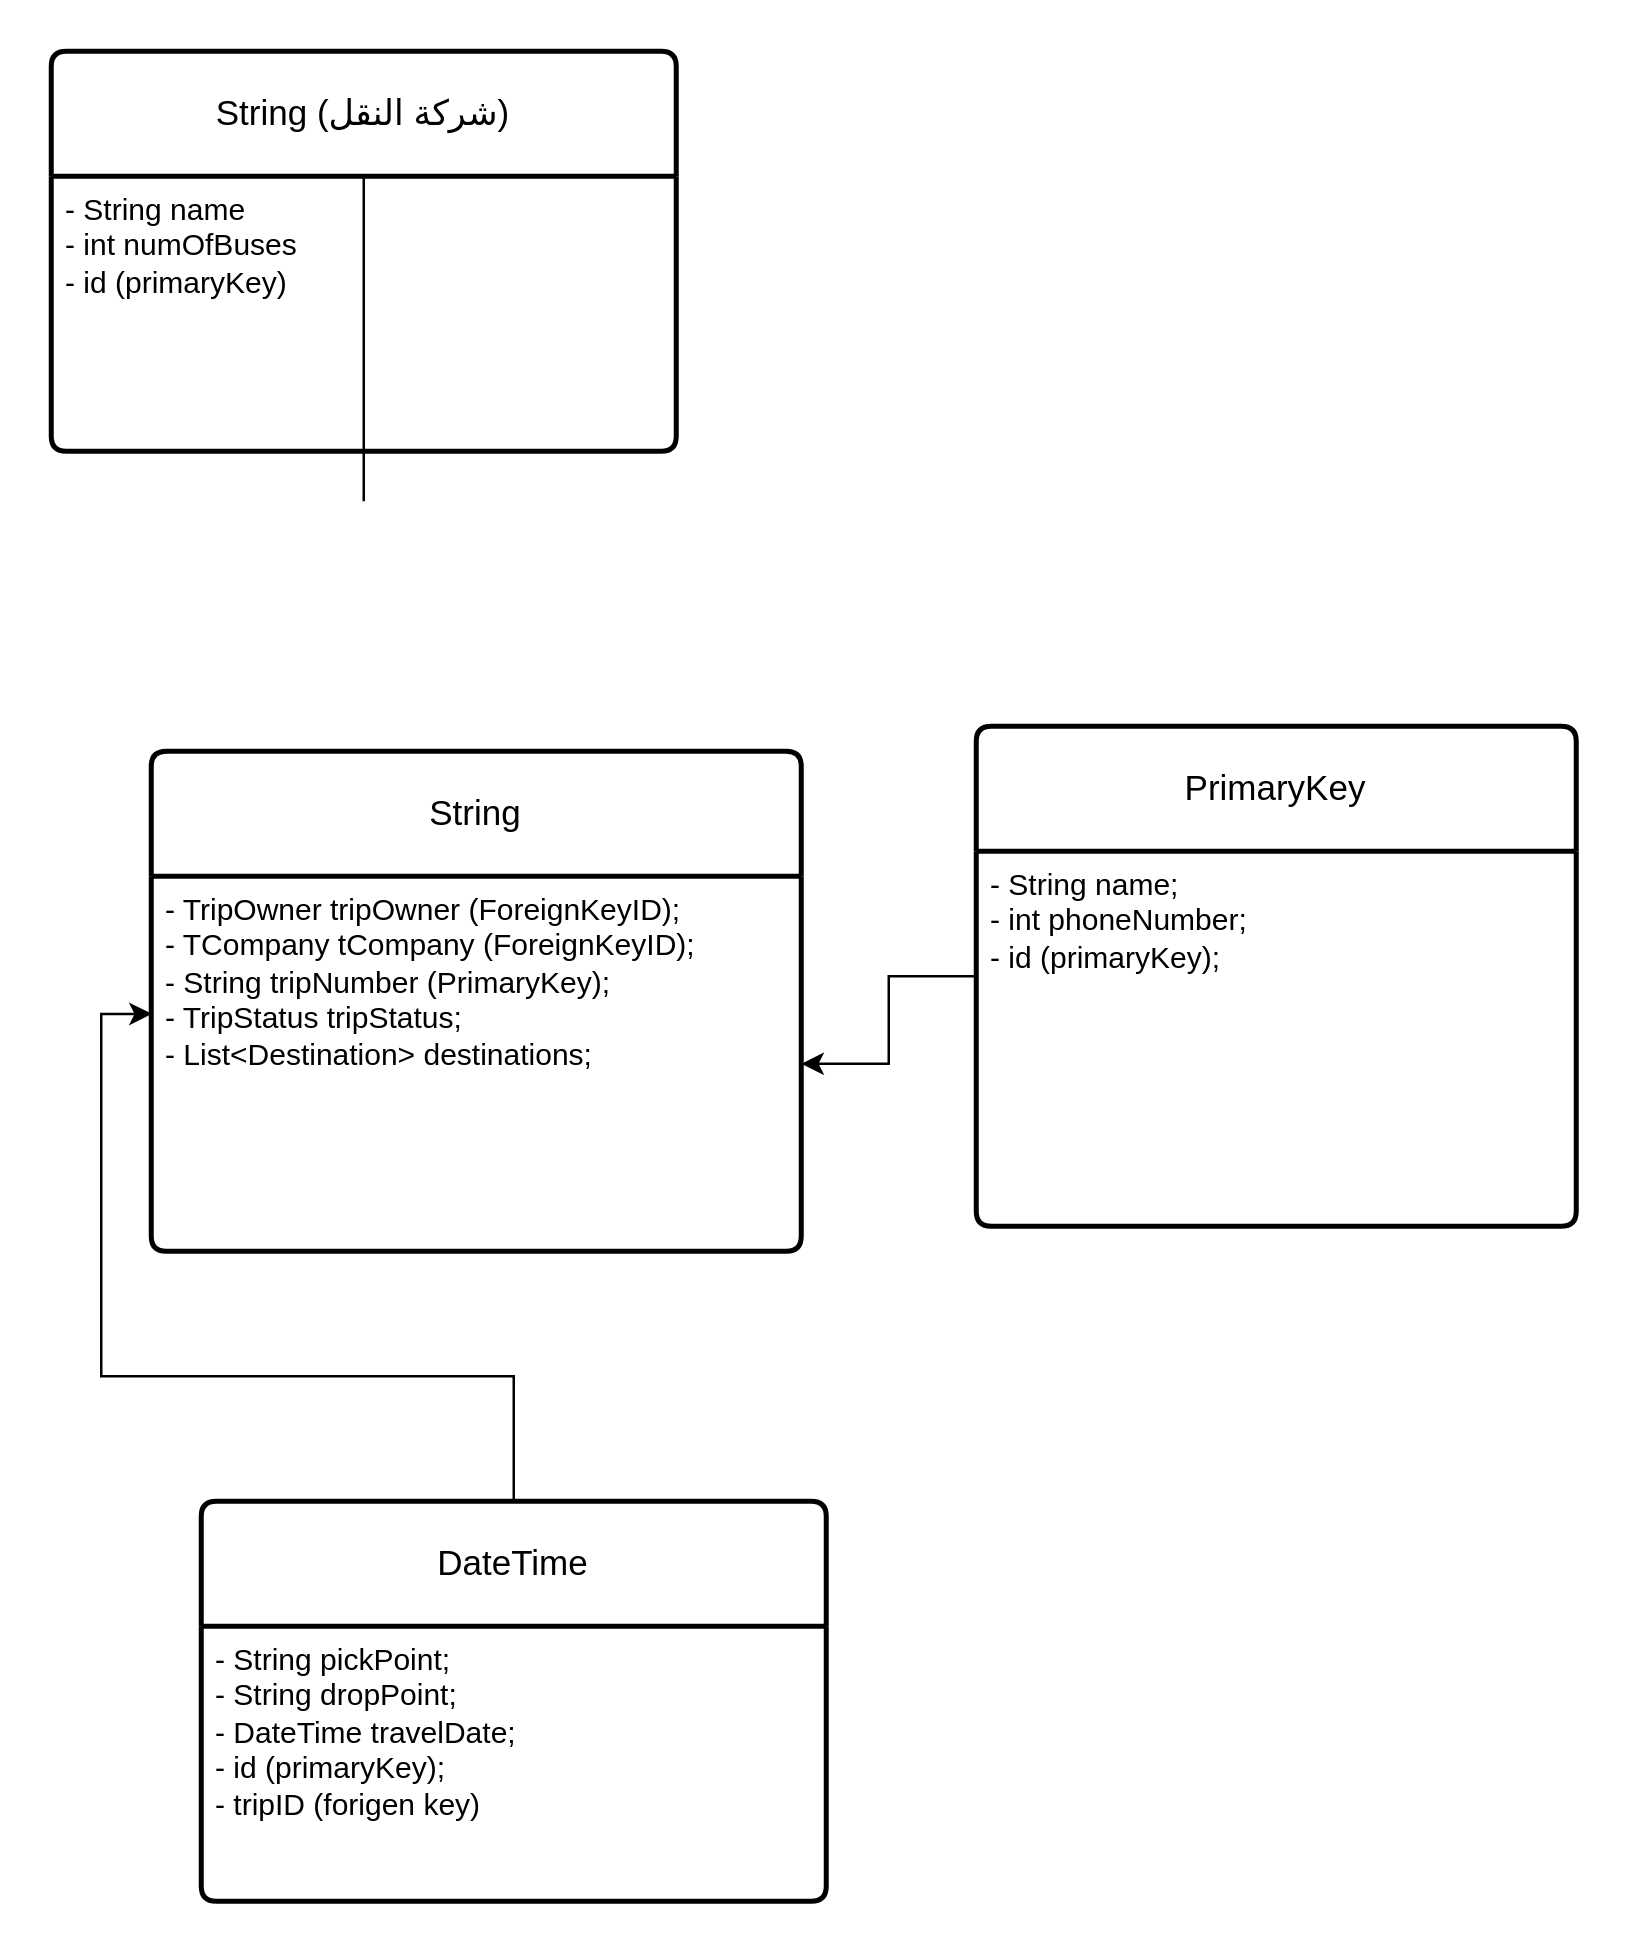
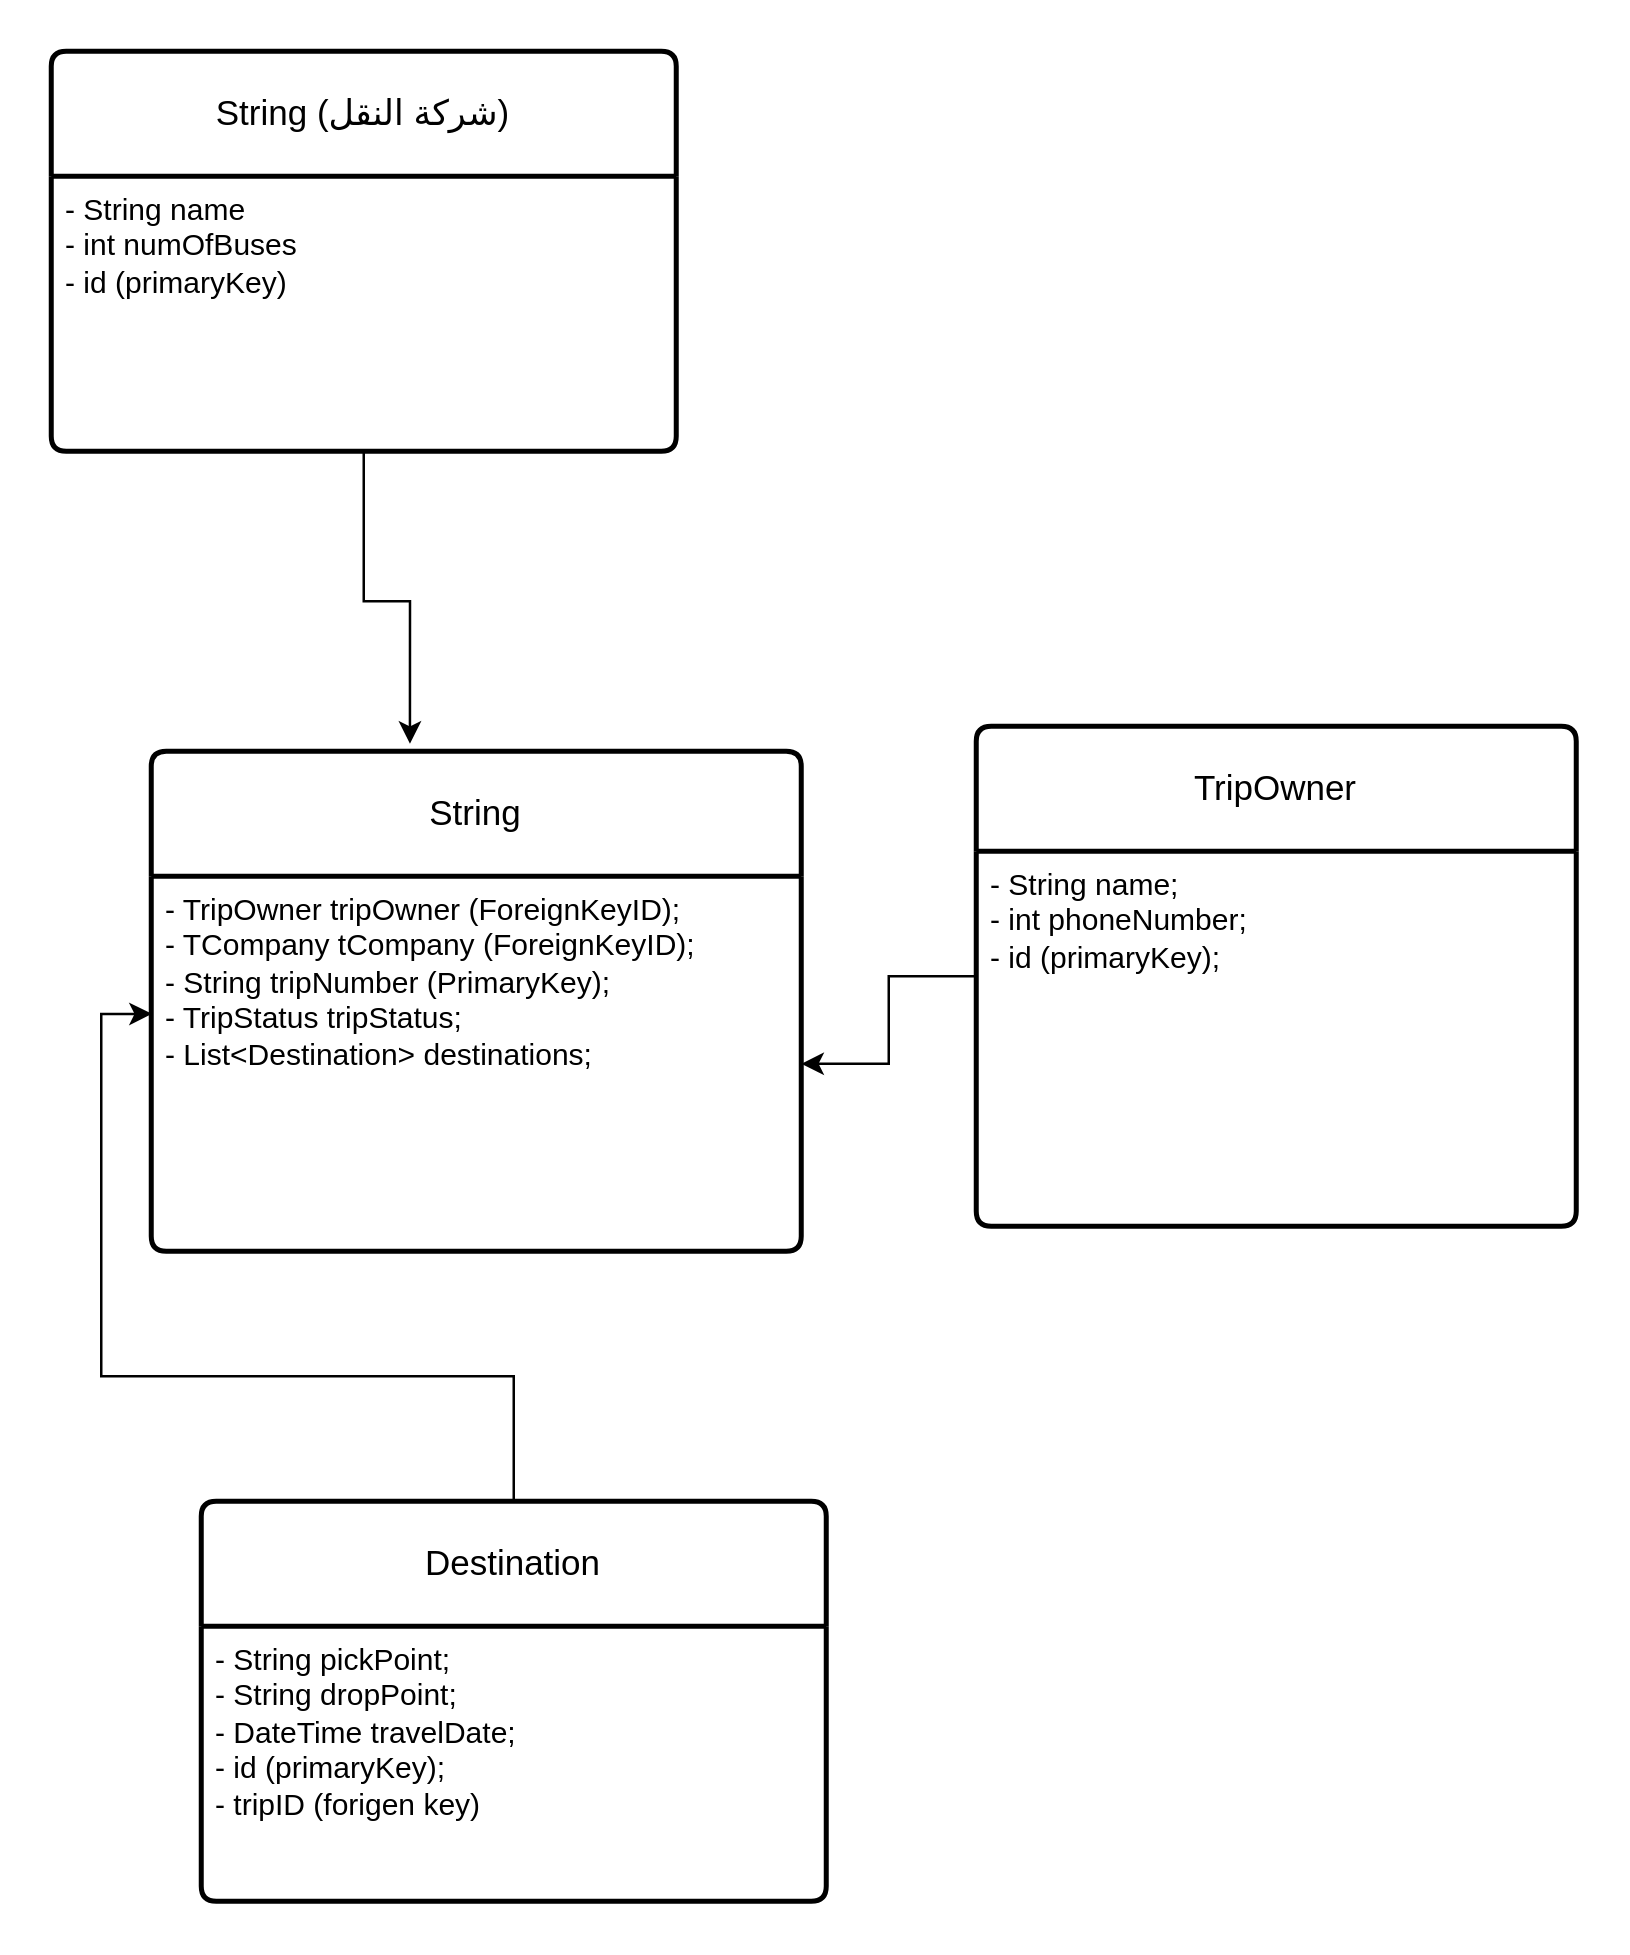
  <mxCell id="0" />
  <mxCell id="1" parent="0" />
  <mxCell id="2" value="String" style="swimlane;childLayout=stackLayout;horizontal=1;startSize=50;horizontalStack=0;rounded=1;fontSize=14;fontStyle=0;strokeWidth=2;resizeParent=0;resizeLast=1;shadow=0;dashed=0;align=center;arcSize=4;whiteSpace=wrap;html=1;" vertex="1" parent="1"><mxGeometry x="60" y="300" width="260" height="200" as="geometry" /></mxCell>
  <mxCell id="3" value="- TripOwner tripOwner (ForeignKeyID);&lt;br&gt;- TCompany tCompany (ForeignKeyID);&lt;br&gt;- String tripNumber (PrimaryKey);&lt;br&gt;- TripStatus tripStatus;&lt;br&gt;- List&amp;lt;Destination&amp;gt; destinations;" style="align=left;strokeColor=none;fillColor=none;spacingLeft=4;fontSize=12;verticalAlign=top;resizable=0;rotatable=0;part=1;html=1;" vertex="1" parent="2"><mxGeometry y="50" width="260" height="150" as="geometry" /></mxCell>
  <mxCell id="4" style="edgeStyle=orthogonalEdgeStyle;rounded=0;orthogonalLoop=1;jettySize=auto;html=1;entryX=1;entryY=0.5;entryDx=0;entryDy=0;" edge="1" parent="1" source="5" target="3"><mxGeometry relative="1" as="geometry" /></mxCell>
- <mxCell id="5" value="PrimaryKey" style="swimlane;childLayout=stackLayout;horizontal=1;startSize=50;horizontalStack=0;rounded=1;fontSize=14;fontStyle=0;strokeWidth=2;resizeParent=0;resizeLast=1;shadow=0;dashed=0;align=center;arcSize=4;whiteSpace=wrap;html=1;" vertex="1" parent="1"><mxGeometry x="390" y="290" width="240" height="200" as="geometry" /></mxCell>
+ <mxCell id="5" value="TripOwner" style="swimlane;childLayout=stackLayout;horizontal=1;startSize=50;horizontalStack=0;rounded=1;fontSize=14;fontStyle=0;strokeWidth=2;resizeParent=0;resizeLast=1;shadow=0;dashed=0;align=center;arcSize=4;whiteSpace=wrap;html=1;" vertex="1" parent="1"><mxGeometry x="390" y="290" width="240" height="200" as="geometry" /></mxCell>
  <mxCell id="6" value="- String name;&lt;br&gt;- int phoneNumber;&lt;br&gt;- id (primaryKey);" style="align=left;strokeColor=none;fillColor=none;spacingLeft=4;fontSize=12;verticalAlign=top;resizable=0;rotatable=0;part=1;html=1;" vertex="1" parent="5"><mxGeometry y="50" width="240" height="150" as="geometry" /></mxCell>
- <mxCell id="7" style="edgeStyle=orthogonalEdgeStyle;rounded=0;orthogonalLoop=1;jettySize=auto;html=1;" edge="1" parent="1" source="8" target="9"><mxGeometry relative="1" as="geometry" /></mxCell>
+ <mxCell id="7" style="edgeStyle=orthogonalEdgeStyle;rounded=0;orthogonalLoop=1;jettySize=auto;html=1;entryX=0.398;entryY=-0.015;entryDx=0;entryDy=0;entryPerimeter=0;" edge="1" parent="1" source="8" target="2"><mxGeometry relative="1" as="geometry" /></mxCell>
  <mxCell id="8" value="String (شركة النقل)" style="swimlane;childLayout=stackLayout;horizontal=1;startSize=50;horizontalStack=0;rounded=1;fontSize=14;fontStyle=0;strokeWidth=2;resizeParent=0;resizeLast=1;shadow=0;dashed=0;align=center;arcSize=4;whiteSpace=wrap;html=1;" vertex="1" parent="1"><mxGeometry x="20" y="20" width="250" height="160" as="geometry" /></mxCell>
  <mxCell id="9" value="- String name&lt;br&gt;- int numOfBuses&lt;br&gt;- id (primaryKey)" style="align=left;strokeColor=none;fillColor=none;spacingLeft=4;fontSize=12;verticalAlign=top;resizable=0;rotatable=0;part=1;html=1;" vertex="1" parent="8"><mxGeometry y="50" width="250" height="110" as="geometry" /></mxCell>
  <mxCell id="10" style="edgeStyle=orthogonalEdgeStyle;rounded=0;orthogonalLoop=1;jettySize=auto;html=1;entryX=0.001;entryY=0.367;entryDx=0;entryDy=0;entryPerimeter=0;" edge="1" parent="1" source="11" target="3"><mxGeometry relative="1" as="geometry" /></mxCell>
- <mxCell id="11" value="DateTime" style="swimlane;childLayout=stackLayout;horizontal=1;startSize=50;horizontalStack=0;rounded=1;fontSize=14;fontStyle=0;strokeWidth=2;resizeParent=0;resizeLast=1;shadow=0;dashed=0;align=center;arcSize=4;whiteSpace=wrap;html=1;" vertex="1" parent="1"><mxGeometry x="80" y="600" width="250" height="160" as="geometry" /></mxCell>
+ <mxCell id="11" value="Destination" style="swimlane;childLayout=stackLayout;horizontal=1;startSize=50;horizontalStack=0;rounded=1;fontSize=14;fontStyle=0;strokeWidth=2;resizeParent=0;resizeLast=1;shadow=0;dashed=0;align=center;arcSize=4;whiteSpace=wrap;html=1;" vertex="1" parent="1"><mxGeometry x="80" y="600" width="250" height="160" as="geometry" /></mxCell>
  <mxCell id="12" value="- String pickPoint;&lt;br&gt;- String dropPoint;&lt;br&gt;- DateTime travelDate;&lt;br&gt;- id (primaryKey);&lt;br&gt;- tripID (forigen key)" style="align=left;strokeColor=none;fillColor=none;spacingLeft=4;fontSize=12;verticalAlign=top;resizable=0;rotatable=0;part=1;html=1;" vertex="1" parent="11"><mxGeometry y="50" width="250" height="110" as="geometry" /></mxCell>
